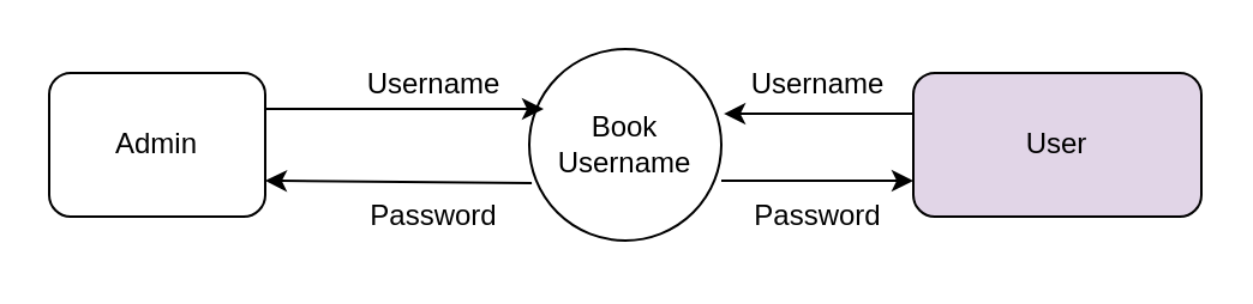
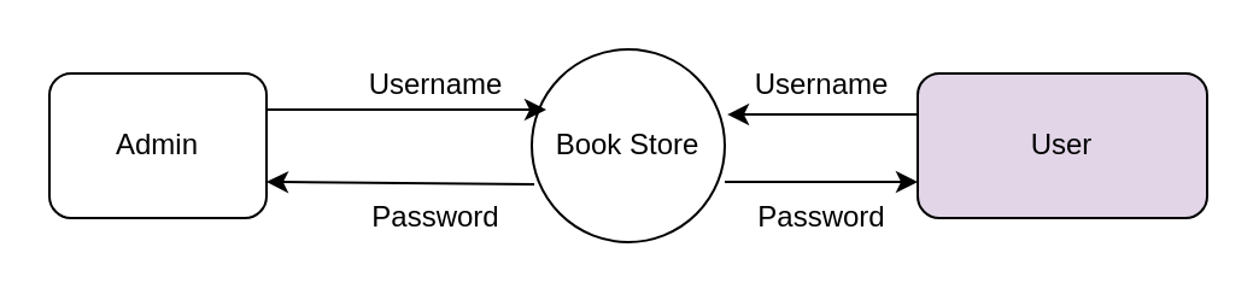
  <mxCell id="0" />
  <mxCell id="1" parent="0" />
- <mxCell id="2" value="Book Username" style="ellipse;whiteSpace=wrap;html=1;aspect=fixed;" vertex="1" parent="1"><mxGeometry x="220" y="20" width="80" height="80" as="geometry" /></mxCell>
+ <mxCell id="2" value="Book Store" style="ellipse;whiteSpace=wrap;html=1;aspect=fixed;" vertex="1" parent="1"><mxGeometry x="220" y="20" width="80" height="80" as="geometry" /></mxCell>
  <mxCell id="3" value="Admin" style="rounded=1;whiteSpace=wrap;html=1;" vertex="1" parent="1"><mxGeometry x="20" y="30" width="90" height="60" as="geometry" /></mxCell>
  <mxCell id="4" value="" style="endArrow=classic;html=1;rounded=0;exitX=1;exitY=0.25;exitDx=0;exitDy=0;entryX=0.075;entryY=0.313;entryDx=0;entryDy=0;entryPerimeter=0;" edge="1" parent="1" source="3" target="2"><mxGeometry width="50" height="50" relative="1" as="geometry"><mxPoint x="140" y="0" as="sourcePoint" /><mxPoint x="190" y="-50" as="targetPoint" /></mxGeometry></mxCell>
  <mxCell id="5" value="" style="endArrow=classic;html=1;rounded=0;entryX=1;entryY=0.75;entryDx=0;entryDy=0;exitX=0.013;exitY=0.7;exitDx=0;exitDy=0;exitPerimeter=0;" edge="1" parent="1" source="2" target="3"><mxGeometry width="50" height="50" relative="1" as="geometry"><mxPoint x="150" y="170" as="sourcePoint" /><mxPoint x="200" y="120" as="targetPoint" /></mxGeometry></mxCell>
  <mxCell id="6" value="Username" style="text;html=1;align=center;verticalAlign=middle;resizable=0;points=[];autosize=1;strokeColor=none;fillColor=none;" vertex="1" parent="1"><mxGeometry x="140" y="20" width="80" height="30" as="geometry" /></mxCell>
  <mxCell id="7" value="Password" style="text;html=1;align=center;verticalAlign=middle;resizable=0;points=[];autosize=1;strokeColor=none;fillColor=none;" vertex="1" parent="1"><mxGeometry x="140" y="75" width="80" height="30" as="geometry" /></mxCell>
  <mxCell id="8" value="User" style="rounded=1;whiteSpace=wrap;html=1;fillColor=#e1d5e7;" vertex="1" parent="1"><mxGeometry x="380" y="30" width="120" height="60" as="geometry" /></mxCell>
  <mxCell id="9" value="" style="endArrow=classic;html=1;rounded=0;entryX=1.013;entryY=0.338;entryDx=0;entryDy=0;entryPerimeter=0;" edge="1" parent="1" target="2"><mxGeometry width="50" height="50" relative="1" as="geometry"><mxPoint x="380" y="47" as="sourcePoint" /><mxPoint x="340" y="120" as="targetPoint" /></mxGeometry></mxCell>
  <mxCell id="10" value="" style="endArrow=classic;html=1;rounded=0;entryX=0;entryY=0.75;entryDx=0;entryDy=0;" edge="1" parent="1" target="8"><mxGeometry width="50" height="50" relative="1" as="geometry"><mxPoint x="300" y="75" as="sourcePoint" /><mxPoint x="350" y="55" as="targetPoint" /></mxGeometry></mxCell>
  <mxCell id="11" value="Username" style="text;html=1;align=center;verticalAlign=middle;resizable=0;points=[];autosize=1;strokeColor=none;fillColor=none;" vertex="1" parent="1"><mxGeometry x="300" y="20" width="80" height="30" as="geometry" /></mxCell>
  <mxCell id="12" value="Password" style="text;html=1;align=center;verticalAlign=middle;resizable=0;points=[];autosize=1;strokeColor=none;fillColor=none;" vertex="1" parent="1"><mxGeometry x="300" y="75" width="80" height="30" as="geometry" /></mxCell>
